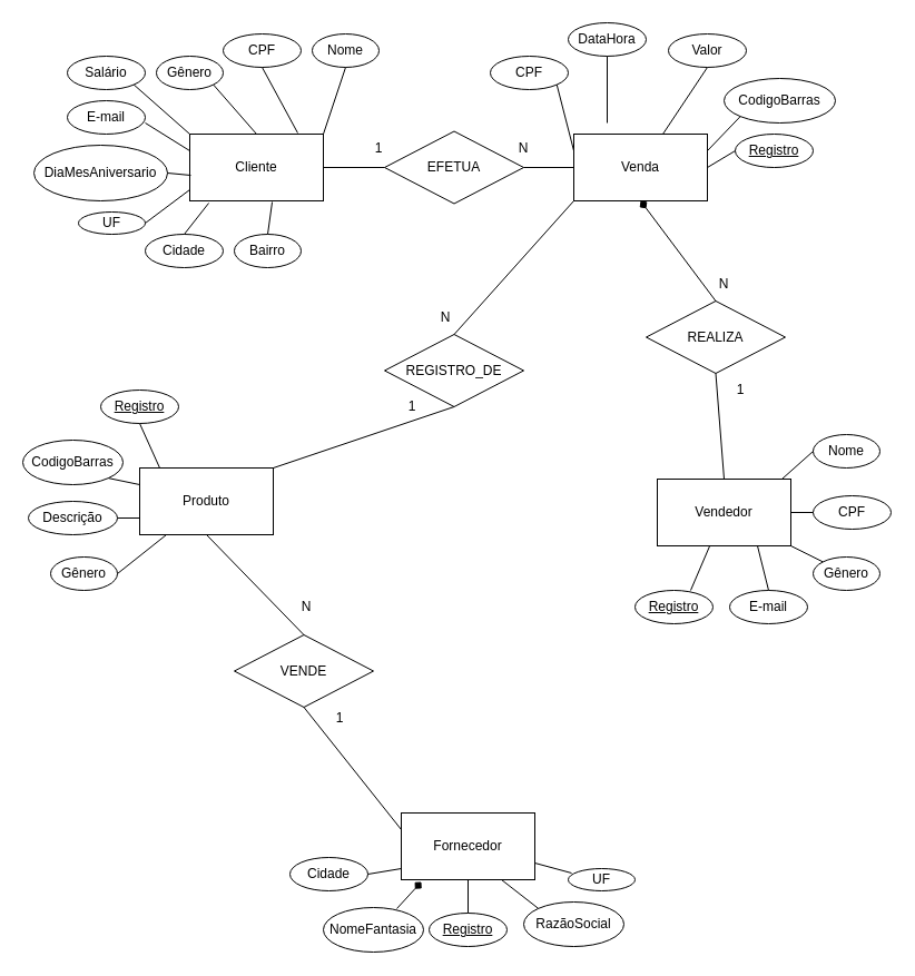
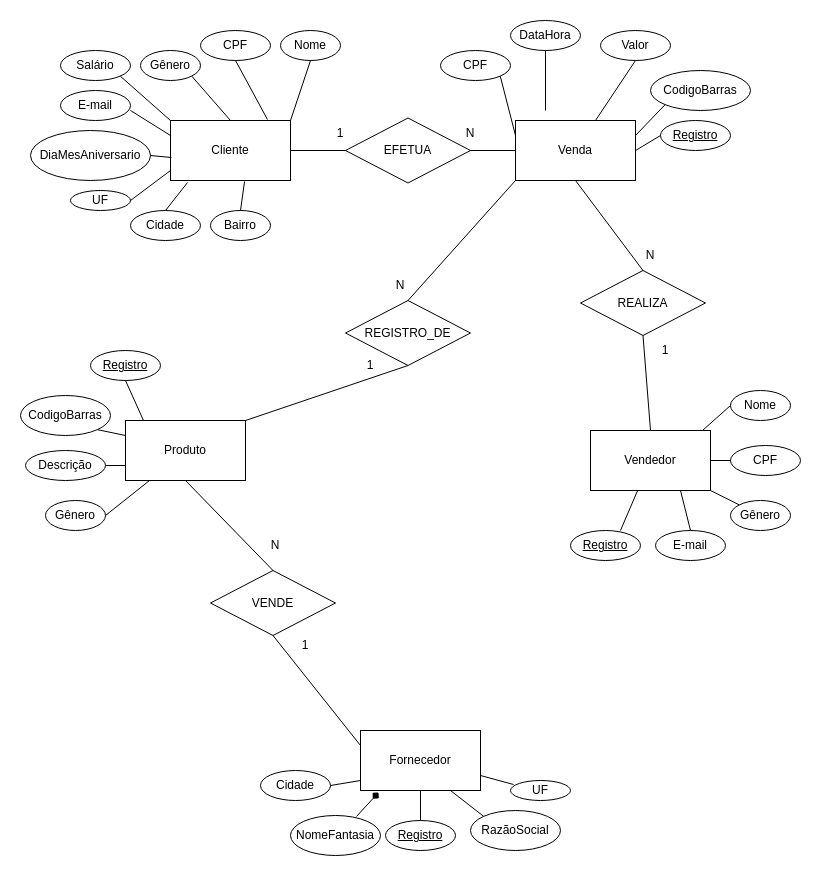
  <mxCell id="0" />
  <mxCell id="1" parent="0" />
  <mxCell id="2" value="Cliente" style="rounded=0;whiteSpace=wrap;html=1;" vertex="1" parent="1"><mxGeometry x="170" y="120" width="120" height="60" as="geometry" /></mxCell>
  <mxCell id="3" value="CPF" style="ellipse;whiteSpace=wrap;html=1;" vertex="1" parent="1"><mxGeometry x="200" y="30" width="70" height="30" as="geometry" /></mxCell>
  <mxCell id="4" value="" style="endArrow=none;html=1;rounded=0;entryX=0.5;entryY=1;entryDx=0;entryDy=0;exitX=0.808;exitY=-0.017;exitDx=0;exitDy=0;exitPerimeter=0;" edge="1" parent="1" source="2" target="3"><mxGeometry width="50" height="50" relative="1" as="geometry"><mxPoint x="300" y="420" as="sourcePoint" /><mxPoint x="350" y="370" as="targetPoint" /></mxGeometry></mxCell>
  <mxCell id="5" value="Nome" style="ellipse;whiteSpace=wrap;html=1;" vertex="1" parent="1"><mxGeometry x="280" y="30" width="60" height="30" as="geometry" /></mxCell>
  <mxCell id="6" value="" style="endArrow=none;html=1;rounded=0;entryX=0.5;entryY=1;entryDx=0;entryDy=0;exitX=1;exitY=0;exitDx=0;exitDy=0;" edge="1" parent="1" source="2" target="5"><mxGeometry width="50" height="50" relative="1" as="geometry"><mxPoint x="290" y="110" as="sourcePoint" /><mxPoint x="350" y="370" as="targetPoint" /></mxGeometry></mxCell>
  <mxCell id="7" value="E-mail" style="ellipse;whiteSpace=wrap;html=1;" vertex="1" parent="1"><mxGeometry x="60" y="90" width="70" height="30" as="geometry" /></mxCell>
  <mxCell id="8" value="DiaMesAniversario" style="ellipse;whiteSpace=wrap;html=1;" vertex="1" parent="1"><mxGeometry x="30" y="130" width="120" height="50" as="geometry" /></mxCell>
  <mxCell id="9" value="Salário" style="ellipse;whiteSpace=wrap;html=1;" vertex="1" parent="1"><mxGeometry x="60" y="50" width="70" height="30" as="geometry" /></mxCell>
  <mxCell id="10" value="Gênero" style="ellipse;whiteSpace=wrap;html=1;" vertex="1" parent="1"><mxGeometry x="140" y="50" width="60" height="30" as="geometry" /></mxCell>
  <mxCell id="11" value="UF" style="ellipse;whiteSpace=wrap;html=1;" vertex="1" parent="1"><mxGeometry x="70" y="190" width="60" height="20" as="geometry" /></mxCell>
  <mxCell id="12" value="Cidade" style="ellipse;whiteSpace=wrap;html=1;" vertex="1" parent="1"><mxGeometry x="130" y="210" width="70" height="30" as="geometry" /></mxCell>
  <mxCell id="13" value="Bairro" style="ellipse;whiteSpace=wrap;html=1;" vertex="1" parent="1"><mxGeometry x="210" y="210" width="60" height="30" as="geometry" /></mxCell>
  <mxCell id="14" value="" style="endArrow=none;html=1;rounded=0;entryX=1;entryY=1;entryDx=0;entryDy=0;exitX=0.5;exitY=0;exitDx=0;exitDy=0;" edge="1" parent="1" source="2" target="10"><mxGeometry width="50" height="50" relative="1" as="geometry"><mxPoint x="300" y="420" as="sourcePoint" /><mxPoint x="350" y="370" as="targetPoint" /></mxGeometry></mxCell>
  <mxCell id="15" value="" style="endArrow=none;html=1;rounded=0;entryX=1;entryY=1;entryDx=0;entryDy=0;exitX=0;exitY=0;exitDx=0;exitDy=0;" edge="1" parent="1" source="2" target="9"><mxGeometry width="50" height="50" relative="1" as="geometry"><mxPoint x="300" y="420" as="sourcePoint" /><mxPoint x="350" y="370" as="targetPoint" /></mxGeometry></mxCell>
  <mxCell id="16" value="" style="endArrow=none;html=1;rounded=0;exitX=0;exitY=0.25;exitDx=0;exitDy=0;entryX=1;entryY=0.667;entryDx=0;entryDy=0;entryPerimeter=0;" edge="1" parent="1" source="2" target="7"><mxGeometry width="50" height="50" relative="1" as="geometry"><mxPoint x="300" y="420" as="sourcePoint" /><mxPoint x="120" y="110" as="targetPoint" /></mxGeometry></mxCell>
  <mxCell id="17" value="" style="endArrow=none;html=1;rounded=0;entryX=1;entryY=0.5;entryDx=0;entryDy=0;exitX=0.008;exitY=0.617;exitDx=0;exitDy=0;exitPerimeter=0;" edge="1" parent="1" source="2" target="8"><mxGeometry width="50" height="50" relative="1" as="geometry"><mxPoint x="300" y="420" as="sourcePoint" /><mxPoint x="350" y="370" as="targetPoint" /></mxGeometry></mxCell>
  <mxCell id="18" value="" style="endArrow=none;html=1;rounded=0;entryX=1;entryY=0.5;entryDx=0;entryDy=0;" edge="1" parent="1" target="11"><mxGeometry width="50" height="50" relative="1" as="geometry"><mxPoint x="170" y="170" as="sourcePoint" /><mxPoint x="350" y="370" as="targetPoint" /></mxGeometry></mxCell>
  <mxCell id="19" value="" style="endArrow=none;html=1;rounded=0;entryX=0.5;entryY=0;entryDx=0;entryDy=0;exitX=0.142;exitY=1.033;exitDx=0;exitDy=0;exitPerimeter=0;" edge="1" parent="1" source="2" target="12"><mxGeometry width="50" height="50" relative="1" as="geometry"><mxPoint x="300" y="420" as="sourcePoint" /><mxPoint x="350" y="370" as="targetPoint" /></mxGeometry></mxCell>
  <mxCell id="20" value="" style="endArrow=none;html=1;rounded=0;entryX=0.617;entryY=1.017;entryDx=0;entryDy=0;entryPerimeter=0;exitX=0.5;exitY=0;exitDx=0;exitDy=0;" edge="1" parent="1" source="13" target="2"><mxGeometry width="50" height="50" relative="1" as="geometry"><mxPoint x="300" y="420" as="sourcePoint" /><mxPoint x="350" y="370" as="targetPoint" /></mxGeometry></mxCell>
  <mxCell id="21" value="Venda" style="rounded=0;whiteSpace=wrap;html=1;" vertex="1" parent="1"><mxGeometry x="515" y="120" width="120" height="60" as="geometry" /></mxCell>
  <mxCell id="22" value="Valor" style="ellipse;whiteSpace=wrap;html=1;" vertex="1" parent="1"><mxGeometry x="600" y="30" width="70" height="30" as="geometry" /></mxCell>
  <mxCell id="23" value="DataHora" style="ellipse;whiteSpace=wrap;html=1;" vertex="1" parent="1"><mxGeometry x="510" y="20" width="70" height="30" as="geometry" /></mxCell>
  <mxCell id="24" value="Produto" style="rounded=0;whiteSpace=wrap;html=1;" vertex="1" parent="1"><mxGeometry x="125" y="420" width="120" height="60" as="geometry" /></mxCell>
  <mxCell id="25" value="CodigoBarras" style="ellipse;whiteSpace=wrap;html=1;" vertex="1" parent="1"><mxGeometry x="20" y="395" width="90" height="40" as="geometry" /></mxCell>
  <mxCell id="26" value="Descrição" style="ellipse;whiteSpace=wrap;html=1;" vertex="1" parent="1"><mxGeometry x="25" y="450" width="80" height="30" as="geometry" /></mxCell>
  <mxCell id="27" value="CodigoBarras" style="ellipse;whiteSpace=wrap;html=1;" vertex="1" parent="1"><mxGeometry x="650" y="70" width="100" height="40" as="geometry" /></mxCell>
  <mxCell id="28" value="&lt;u&gt;Registro&lt;/u&gt;" style="ellipse;whiteSpace=wrap;html=1;" vertex="1" parent="1"><mxGeometry x="570" y="530" width="70" height="30" as="geometry" /></mxCell>
  <mxCell id="29" value="Vendedor" style="rounded=0;whiteSpace=wrap;html=1;" vertex="1" parent="1"><mxGeometry x="590" y="430" width="120" height="60" as="geometry" /></mxCell>
  <mxCell id="30" value="CPF" style="ellipse;whiteSpace=wrap;html=1;" vertex="1" parent="1"><mxGeometry x="730" y="445" width="70" height="30" as="geometry" /></mxCell>
  <mxCell id="31" value="Nome" style="ellipse;whiteSpace=wrap;html=1;" vertex="1" parent="1"><mxGeometry x="730" y="390" width="60" height="30" as="geometry" /></mxCell>
  <mxCell id="32" value="Gênero" style="ellipse;whiteSpace=wrap;html=1;" vertex="1" parent="1"><mxGeometry x="730" y="500" width="60" height="30" as="geometry" /></mxCell>
  <mxCell id="33" value="E-mail" style="ellipse;whiteSpace=wrap;html=1;" vertex="1" parent="1"><mxGeometry x="655" y="530" width="70" height="30" as="geometry" /></mxCell>
  <mxCell id="34" value="" style="endArrow=none;html=1;rounded=0;entryX=0;entryY=0;entryDx=0;entryDy=0;exitX=1;exitY=1;exitDx=0;exitDy=0;" edge="1" parent="1" source="29" target="32"><mxGeometry width="50" height="50" relative="1" as="geometry"><mxPoint x="720" y="470" as="sourcePoint" /><mxPoint x="570" y="200" as="targetPoint" /></mxGeometry></mxCell>
  <mxCell id="35" value="" style="endArrow=none;html=1;rounded=0;entryX=0;entryY=0.5;entryDx=0;entryDy=0;exitX=1;exitY=0.5;exitDx=0;exitDy=0;" edge="1" parent="1" source="29"><mxGeometry width="50" height="50" relative="1" as="geometry"><mxPoint x="520" y="250" as="sourcePoint" /><mxPoint x="730" y="460" as="targetPoint" /></mxGeometry></mxCell>
  <mxCell id="36" value="" style="endArrow=none;html=1;rounded=0;entryX=0;entryY=0.5;entryDx=0;entryDy=0;exitX=0.933;exitY=0;exitDx=0;exitDy=0;exitPerimeter=0;" edge="1" parent="1" source="29" target="31"><mxGeometry width="50" height="50" relative="1" as="geometry"><mxPoint x="520" y="250" as="sourcePoint" /><mxPoint x="570" y="200" as="targetPoint" /></mxGeometry></mxCell>
  <mxCell id="37" value="" style="endArrow=none;html=1;rounded=0;entryX=0.5;entryY=0;entryDx=0;entryDy=0;exitX=0.75;exitY=1;exitDx=0;exitDy=0;" edge="1" parent="1" source="29" target="33"><mxGeometry width="50" height="50" relative="1" as="geometry"><mxPoint x="520" y="250" as="sourcePoint" /><mxPoint x="570" y="200" as="targetPoint" /></mxGeometry></mxCell>
  <mxCell id="38" value="" style="endArrow=none;html=1;rounded=0;entryX=0;entryY=0.75;entryDx=0;entryDy=0;exitX=1;exitY=0.5;exitDx=0;exitDy=0;" edge="1" parent="1" source="26" target="24"><mxGeometry width="50" height="50" relative="1" as="geometry"><mxPoint x="465" y="240" as="sourcePoint" /><mxPoint x="515" y="190" as="targetPoint" /></mxGeometry></mxCell>
  <mxCell id="39" value="" style="endArrow=none;html=1;rounded=0;entryX=1;entryY=1;entryDx=0;entryDy=0;exitX=0;exitY=0.25;exitDx=0;exitDy=0;" edge="1" parent="1" source="24" target="25"><mxGeometry width="50" height="50" relative="1" as="geometry"><mxPoint x="465" y="240" as="sourcePoint" /><mxPoint x="515" y="190" as="targetPoint" /></mxGeometry></mxCell>
  <mxCell id="40" value="" style="endArrow=none;html=1;rounded=0;entryX=0;entryY=1;entryDx=0;entryDy=0;exitX=1;exitY=0.25;exitDx=0;exitDy=0;" edge="1" parent="1" source="21" target="27"><mxGeometry width="50" height="50" relative="1" as="geometry"><mxPoint x="530" y="420" as="sourcePoint" /><mxPoint x="580" y="370" as="targetPoint" /></mxGeometry></mxCell>
  <mxCell id="41" value="" style="endArrow=none;html=1;rounded=0;entryX=0.5;entryY=1;entryDx=0;entryDy=0;" edge="1" parent="1" source="21" target="22"><mxGeometry width="50" height="50" relative="1" as="geometry"><mxPoint x="530" y="420" as="sourcePoint" /><mxPoint x="580" y="370" as="targetPoint" /></mxGeometry></mxCell>
  <mxCell id="42" value="" style="endArrow=none;html=1;rounded=0;entryX=0.5;entryY=1;entryDx=0;entryDy=0;" edge="1" parent="1" target="23"><mxGeometry width="50" height="50" relative="1" as="geometry"><mxPoint x="545" y="110" as="sourcePoint" /><mxPoint x="580" y="370" as="targetPoint" /></mxGeometry></mxCell>
  <mxCell id="43" value="" style="endArrow=none;html=1;rounded=0;exitX=0.714;exitY=0;exitDx=0;exitDy=0;exitPerimeter=0;" edge="1" parent="1" source="28" target="29"><mxGeometry width="50" height="50" relative="1" as="geometry"><mxPoint x="520" y="250" as="sourcePoint" /><mxPoint x="570" y="200" as="targetPoint" /></mxGeometry></mxCell>
  <mxCell id="44" value="Gênero" style="ellipse;whiteSpace=wrap;html=1;" vertex="1" parent="1"><mxGeometry x="45" y="500" width="60" height="30" as="geometry" /></mxCell>
  <mxCell id="45" value="" style="endArrow=none;html=1;rounded=0;entryX=0.2;entryY=1;entryDx=0;entryDy=0;entryPerimeter=0;exitX=1;exitY=0.5;exitDx=0;exitDy=0;" edge="1" parent="1" source="44" target="24"><mxGeometry width="50" height="50" relative="1" as="geometry"><mxPoint x="96.794" y="504.692" as="sourcePoint" /><mxPoint x="515" y="190" as="targetPoint" /></mxGeometry></mxCell>
  <mxCell id="46" value="&lt;u&gt;Registro&lt;/u&gt;" style="ellipse;whiteSpace=wrap;html=1;" vertex="1" parent="1"><mxGeometry x="660" y="120" width="70" height="30" as="geometry" /></mxCell>
  <mxCell id="47" value="" style="endArrow=none;html=1;rounded=0;entryX=0;entryY=0.5;entryDx=0;entryDy=0;exitX=1;exitY=0.5;exitDx=0;exitDy=0;" edge="1" parent="1" source="21" target="46"><mxGeometry width="50" height="50" relative="1" as="geometry"><mxPoint x="530" y="420" as="sourcePoint" /><mxPoint x="580" y="370" as="targetPoint" /></mxGeometry></mxCell>
  <mxCell id="48" value="Fornecedor" style="rounded=0;whiteSpace=wrap;html=1;" vertex="1" parent="1"><mxGeometry x="360" y="730" width="120" height="60" as="geometry" /></mxCell>
  <mxCell id="49" value="&lt;u&gt;Registro&lt;/u&gt;" style="ellipse;whiteSpace=wrap;html=1;" vertex="1" parent="1"><mxGeometry x="385" y="820" width="70" height="30" as="geometry" /></mxCell>
  <mxCell id="50" value="NomeFantasia" style="ellipse;whiteSpace=wrap;html=1;" vertex="1" parent="1"><mxGeometry x="290" y="815" width="90" height="40" as="geometry" /></mxCell>
  <mxCell id="51" value="RazãoSocial" style="ellipse;whiteSpace=wrap;html=1;" vertex="1" parent="1"><mxGeometry x="470" y="810" width="90" height="40" as="geometry" /></mxCell>
  <mxCell id="52" value="UF" style="ellipse;whiteSpace=wrap;html=1;" vertex="1" parent="1"><mxGeometry x="510" y="780" width="60" height="20" as="geometry" /></mxCell>
  <mxCell id="53" value="Cidade" style="ellipse;whiteSpace=wrap;html=1;" vertex="1" parent="1"><mxGeometry x="260" y="770" width="70" height="30" as="geometry" /></mxCell>
  <mxCell id="54" value="" style="endArrow=none;html=1;rounded=0;entryX=0.05;entryY=0.2;entryDx=0;entryDy=0;entryPerimeter=0;exitX=1;exitY=0.75;exitDx=0;exitDy=0;" edge="1" parent="1" source="48" target="52"><mxGeometry width="50" height="50" relative="1" as="geometry"><mxPoint x="530" y="420" as="sourcePoint" /><mxPoint x="580" y="370" as="targetPoint" /></mxGeometry></mxCell>
  <mxCell id="55" value="" style="endArrow=none;html=1;rounded=0;exitX=0;exitY=0;exitDx=0;exitDy=0;entryX=0.75;entryY=1;entryDx=0;entryDy=0;" edge="1" parent="1" source="51" target="48"><mxGeometry width="50" height="50" relative="1" as="geometry"><mxPoint x="530" y="420" as="sourcePoint" /><mxPoint x="580" y="370" as="targetPoint" /></mxGeometry></mxCell>
  <mxCell id="56" value="" style="endArrow=none;html=1;rounded=0;exitX=0.5;exitY=0;exitDx=0;exitDy=0;entryX=0.5;entryY=1;entryDx=0;entryDy=0;" edge="1" parent="1" source="49" target="48"><mxGeometry width="50" height="50" relative="1" as="geometry"><mxPoint x="530" y="420" as="sourcePoint" /><mxPoint x="580" y="370" as="targetPoint" /></mxGeometry></mxCell>
  <mxCell id="57" value="" style="endArrow=diamond;html=1;rounded=0;exitX=0.733;exitY=0.025;exitDx=0;exitDy=0;exitPerimeter=0;entryX=0.15;entryY=1.033;entryDx=0;entryDy=0;entryPerimeter=0;" edge="1" parent="1" source="50" target="48"><mxGeometry width="50" height="50" relative="1" as="geometry"><mxPoint x="530" y="420" as="sourcePoint" /><mxPoint x="580" y="370" as="targetPoint" /></mxGeometry></mxCell>
  <mxCell id="58" value="" style="endArrow=none;html=1;rounded=0;exitX=1;exitY=0.5;exitDx=0;exitDy=0;" edge="1" parent="1" source="53"><mxGeometry width="50" height="50" relative="1" as="geometry"><mxPoint x="530" y="420" as="sourcePoint" /><mxPoint x="360" y="780" as="targetPoint" /></mxGeometry></mxCell>
  <mxCell id="59" value="CPF" style="ellipse;whiteSpace=wrap;html=1;" vertex="1" parent="1"><mxGeometry x="440" y="50" width="70" height="30" as="geometry" /></mxCell>
  <mxCell id="60" value="" style="endArrow=none;html=1;rounded=0;entryX=1;entryY=1;entryDx=0;entryDy=0;exitX=0;exitY=0.25;exitDx=0;exitDy=0;" edge="1" parent="1" source="21" target="59"><mxGeometry width="50" height="50" relative="1" as="geometry"><mxPoint x="530" y="420" as="sourcePoint" /><mxPoint x="580" y="370" as="targetPoint" /></mxGeometry></mxCell>
  <mxCell id="61" value="&lt;u&gt;Registro&lt;/u&gt;" style="ellipse;whiteSpace=wrap;html=1;" vertex="1" parent="1"><mxGeometry x="90" y="350" width="70" height="30" as="geometry" /></mxCell>
  <mxCell id="62" value="" style="endArrow=none;html=1;rounded=0;exitX=0.5;exitY=1;exitDx=0;exitDy=0;" edge="1" parent="1" source="61"><mxGeometry width="50" height="50" relative="1" as="geometry"><mxPoint x="520" y="250" as="sourcePoint" /><mxPoint x="143" y="420" as="targetPoint" /></mxGeometry></mxCell>
  <mxCell id="63" value="VENDE" style="rhombus;whiteSpace=wrap;html=1;" vertex="1" parent="1"><mxGeometry x="210" y="570" width="125" height="65" as="geometry" /></mxCell>
  <mxCell id="64" value="" style="endArrow=none;html=1;rounded=0;exitX=0.5;exitY=1;exitDx=0;exitDy=0;entryX=0;entryY=0.25;entryDx=0;entryDy=0;" edge="1" parent="1" source="63" target="48"><mxGeometry width="50" height="50" relative="1" as="geometry"><mxPoint x="530" y="420" as="sourcePoint" /><mxPoint x="580" y="370" as="targetPoint" /></mxGeometry></mxCell>
  <mxCell id="65" value="" style="endArrow=none;html=1;rounded=0;exitX=0.5;exitY=1;exitDx=0;exitDy=0;entryX=0.5;entryY=0;entryDx=0;entryDy=0;" edge="1" parent="1" source="24" target="63"><mxGeometry width="50" height="50" relative="1" as="geometry"><mxPoint x="520" y="250" as="sourcePoint" /><mxPoint x="197.5" y="512.5" as="targetPoint" /></mxGeometry></mxCell>
  <mxCell id="66" value="1" style="text;html=1;strokeColor=none;fillColor=none;align=center;verticalAlign=middle;whiteSpace=wrap;rounded=0;" vertex="1" parent="1"><mxGeometry x="290" y="630" width="30" height="30" as="geometry" /></mxCell>
  <mxCell id="67" value="N" style="text;html=1;strokeColor=none;fillColor=none;align=center;verticalAlign=middle;whiteSpace=wrap;rounded=0;" vertex="1" parent="1"><mxGeometry x="260" y="530" width="30" height="30" as="geometry" /></mxCell>
  <mxCell id="68" value="N" style="text;html=1;strokeColor=none;fillColor=none;align=center;verticalAlign=middle;whiteSpace=wrap;rounded=0;" vertex="1" parent="1"><mxGeometry x="635" y="240" width="30" height="30" as="geometry" /></mxCell>
  <mxCell id="69" value="1" style="text;html=1;strokeColor=none;fillColor=none;align=center;verticalAlign=middle;whiteSpace=wrap;rounded=0;" vertex="1" parent="1"><mxGeometry x="650" y="335" width="30" height="30" as="geometry" /></mxCell>
  <mxCell id="70" value="N" style="text;html=1;strokeColor=none;fillColor=none;align=center;verticalAlign=middle;whiteSpace=wrap;rounded=0;" vertex="1" parent="1"><mxGeometry x="385" y="270" width="30" height="30" as="geometry" /></mxCell>
  <mxCell id="71" value="1" style="text;html=1;strokeColor=none;fillColor=none;align=center;verticalAlign=middle;whiteSpace=wrap;rounded=0;" vertex="1" parent="1"><mxGeometry x="355" y="350" width="30" height="30" as="geometry" /></mxCell>
  <mxCell id="72" value="1" style="text;html=1;strokeColor=none;fillColor=none;align=center;verticalAlign=middle;whiteSpace=wrap;rounded=0;" vertex="1" parent="1"><mxGeometry x="325" y="117.5" width="30" height="30" as="geometry" /></mxCell>
  <mxCell id="73" value="N" style="text;html=1;strokeColor=none;fillColor=none;align=center;verticalAlign=middle;whiteSpace=wrap;rounded=0;" vertex="1" parent="1"><mxGeometry x="455" y="117.5" width="30" height="30" as="geometry" /></mxCell>
  <mxCell id="74" value="REALIZA" style="rhombus;whiteSpace=wrap;html=1;" vertex="1" parent="1"><mxGeometry x="580" y="270" width="125" height="65" as="geometry" /></mxCell>
  <mxCell id="75" value="" style="endArrow=none;html=1;rounded=0;entryX=0.5;entryY=1;entryDx=0;entryDy=0;exitX=0.5;exitY=0;exitDx=0;exitDy=0;" edge="1" parent="1" source="29" target="74"><mxGeometry width="50" height="50" relative="1" as="geometry"><mxPoint x="530" y="420" as="sourcePoint" /><mxPoint x="580" y="370" as="targetPoint" /></mxGeometry></mxCell>
- <mxCell id="76" value="" style="endArrow=diamond;html=1;rounded=0;entryX=0.5;entryY=1;entryDx=0;entryDy=0;exitX=0.5;exitY=0;exitDx=0;exitDy=0;" edge="1" parent="1" source="74" target="21"><mxGeometry width="50" height="50" relative="1" as="geometry"><mxPoint x="530" y="420" as="sourcePoint" /><mxPoint x="580" y="370" as="targetPoint" /></mxGeometry></mxCell>
+ <mxCell id="76" value="" style="endArrow=none;html=1;rounded=0;entryX=0.5;entryY=1;entryDx=0;entryDy=0;exitX=0.5;exitY=0;exitDx=0;exitDy=0;" edge="1" parent="1" source="74" target="21"><mxGeometry width="50" height="50" relative="1" as="geometry"><mxPoint x="530" y="420" as="sourcePoint" /><mxPoint x="580" y="370" as="targetPoint" /></mxGeometry></mxCell>
  <mxCell id="77" value="REGISTRO_DE" style="rhombus;whiteSpace=wrap;html=1;" vertex="1" parent="1"><mxGeometry x="345" y="300" width="125" height="65" as="geometry" /></mxCell>
  <mxCell id="78" value="" style="endArrow=none;html=1;rounded=0;exitX=1;exitY=0;exitDx=0;exitDy=0;entryX=0.5;entryY=1;entryDx=0;entryDy=0;" edge="1" parent="1" source="24" target="77"><mxGeometry width="50" height="50" relative="1" as="geometry"><mxPoint x="530" y="420" as="sourcePoint" /><mxPoint x="580" y="370" as="targetPoint" /></mxGeometry></mxCell>
  <mxCell id="79" value="" style="endArrow=none;html=1;rounded=0;exitX=0.5;exitY=0;exitDx=0;exitDy=0;entryX=0;entryY=1;entryDx=0;entryDy=0;" edge="1" parent="1" source="77" target="21"><mxGeometry width="50" height="50" relative="1" as="geometry"><mxPoint x="530" y="420" as="sourcePoint" /><mxPoint x="580" y="370" as="targetPoint" /></mxGeometry></mxCell>
  <mxCell id="80" value="EFETUA" style="rhombus;whiteSpace=wrap;html=1;" vertex="1" parent="1"><mxGeometry x="345" y="117.5" width="125" height="65" as="geometry" /></mxCell>
  <mxCell id="81" value="" style="endArrow=none;html=1;rounded=0;exitX=1;exitY=0.5;exitDx=0;exitDy=0;entryX=0;entryY=0.5;entryDx=0;entryDy=0;" edge="1" parent="1" source="80" target="21"><mxGeometry width="50" height="50" relative="1" as="geometry"><mxPoint x="530" y="420" as="sourcePoint" /><mxPoint x="580" y="370" as="targetPoint" /></mxGeometry></mxCell>
  <mxCell id="82" value="" style="endArrow=none;html=1;rounded=0;entryX=1;entryY=0.5;entryDx=0;entryDy=0;exitX=0;exitY=0.5;exitDx=0;exitDy=0;" edge="1" parent="1" source="80" target="2"><mxGeometry width="50" height="50" relative="1" as="geometry"><mxPoint x="530" y="420" as="sourcePoint" /><mxPoint x="580" y="370" as="targetPoint" /></mxGeometry></mxCell>
